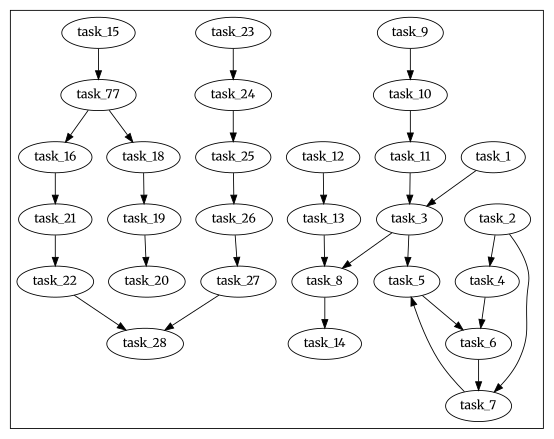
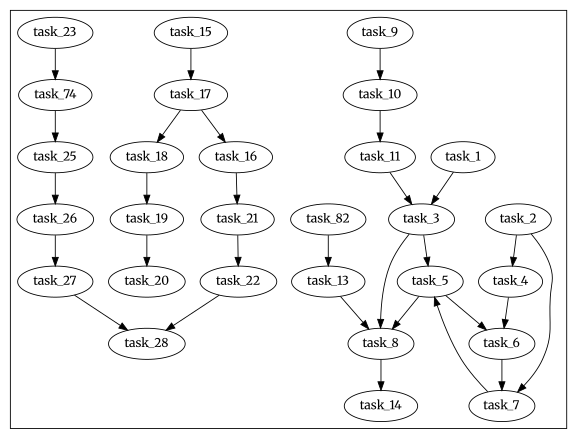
  digraph {
    color=white
    fontname=Merriweather
    rankdir=TB
    node [fontname=Merriweather]
    edge [fontname=Merriweather]
    task_1
    task_3
    task_5
    task_8
    task_2
    task_4
    task_7
    task_6
    task_14
    task_9
    task_10
    task_11
    task_13
-   task_12
-   task_17 [label=task_77]
+   task_12 [label=task_82]
+   task_17
    task_16
    task_18
    task_21
    task_15
    task_19
    task_20
    task_22
    task_28
    task_23
-   task_24
+   task_24 [label=task_74]
    task_25
    task_26
    task_27
    subgraph cluster_1 {
      color=black
      task_1
      task_3
      task_5
      task_8
      task_2
      task_4
      task_7
      task_6
      task_14
      task_9
      task_10
      task_11
      task_13
      task_12
      task_17
      task_16
      task_18
      task_21
      task_15
      task_19
      task_20
      task_22
      task_28
      task_23
      task_24
      task_25
      task_26
      task_27
    }
    task_1 -> task_3
    task_3 -> task_5
    task_3 -> task_8
+   task_5 -> task_8
    task_5 -> task_6
    task_8 -> task_14
    task_2 -> task_4
    task_2 -> task_7
    task_4 -> task_6
    task_7 -> task_5
    task_6 -> task_7
    task_9 -> task_10
    task_10 -> task_11
    task_11 -> task_3
    task_13 -> task_8
    task_12 -> task_13
    task_17 -> task_16
    task_17 -> task_18
    task_16 -> task_21
    task_18 -> task_19
    task_21 -> task_22
    task_15 -> task_17
    task_19 -> task_20
    task_22 -> task_28
    task_23 -> task_24
    task_24 -> task_25
    task_25 -> task_26
    task_26 -> task_27
    task_27 -> task_28
  }
